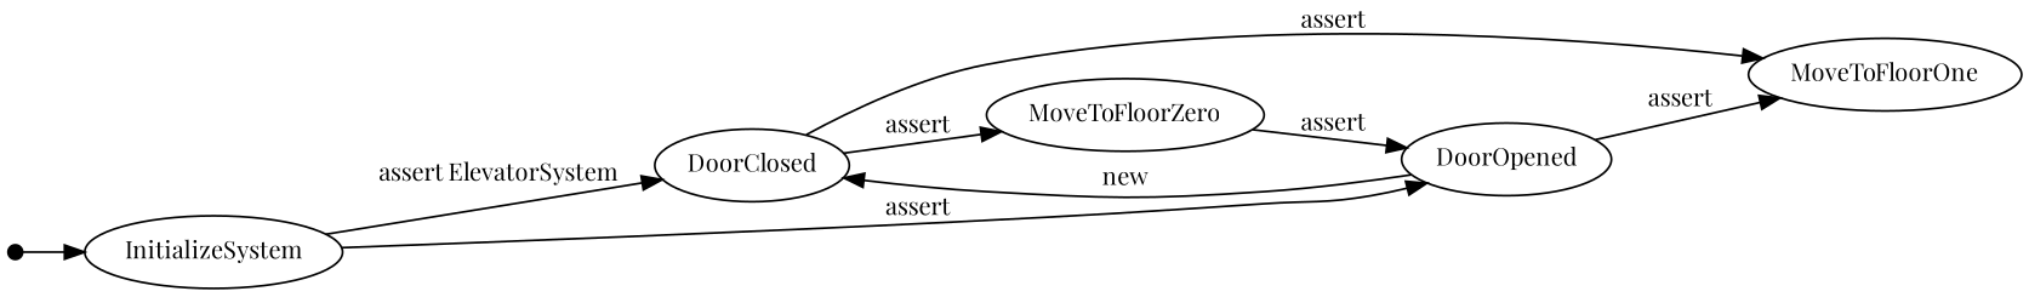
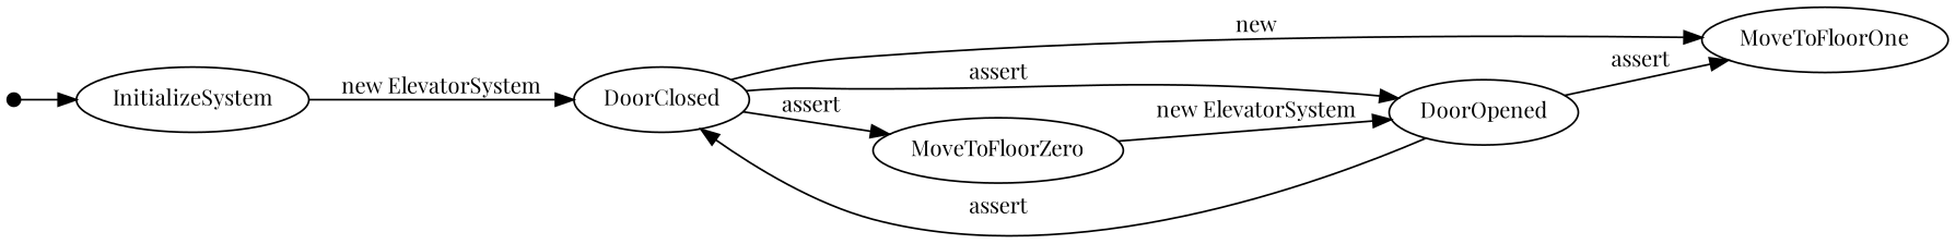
  digraph {
    fontname="Playfair Display"
    nodesep=0.2
    rankdir=LR
    ranksep=0.4
    node [fontname="Playfair Display" fontsize=12.0 margin=0.07]
    edge [fontname="Playfair Display" fontsize=12.0 margin=0.05]
    "" [height=0.1 shape=point]
    InitializeSystem
    DoorClosed
    MoveToFloorOne
    DoorOpened
    MoveToFloorZero
    "" -> InitializeSystem
-   InitializeSystem -> DoorClosed [label=" assert ElevatorSystem "]
-   DoorClosed -> MoveToFloorOne [label=" assert "]
-   InitializeSystem -> DoorOpened [label=" assert "]
+   InitializeSystem -> DoorClosed [label=" new ElevatorSystem "]
+   DoorClosed -> MoveToFloorOne [label=" new "]
+   DoorClosed -> DoorOpened [label=" assert "]
    DoorClosed -> MoveToFloorZero [label=" assert "]
-   DoorOpened -> DoorClosed [label=" new "]
+   DoorOpened -> DoorClosed [label=" assert "]
    DoorOpened -> MoveToFloorOne [label=" assert "]
-   MoveToFloorZero -> DoorOpened [label=" assert "]
+   MoveToFloorZero -> DoorOpened [label=" new ElevatorSystem "]
  }
